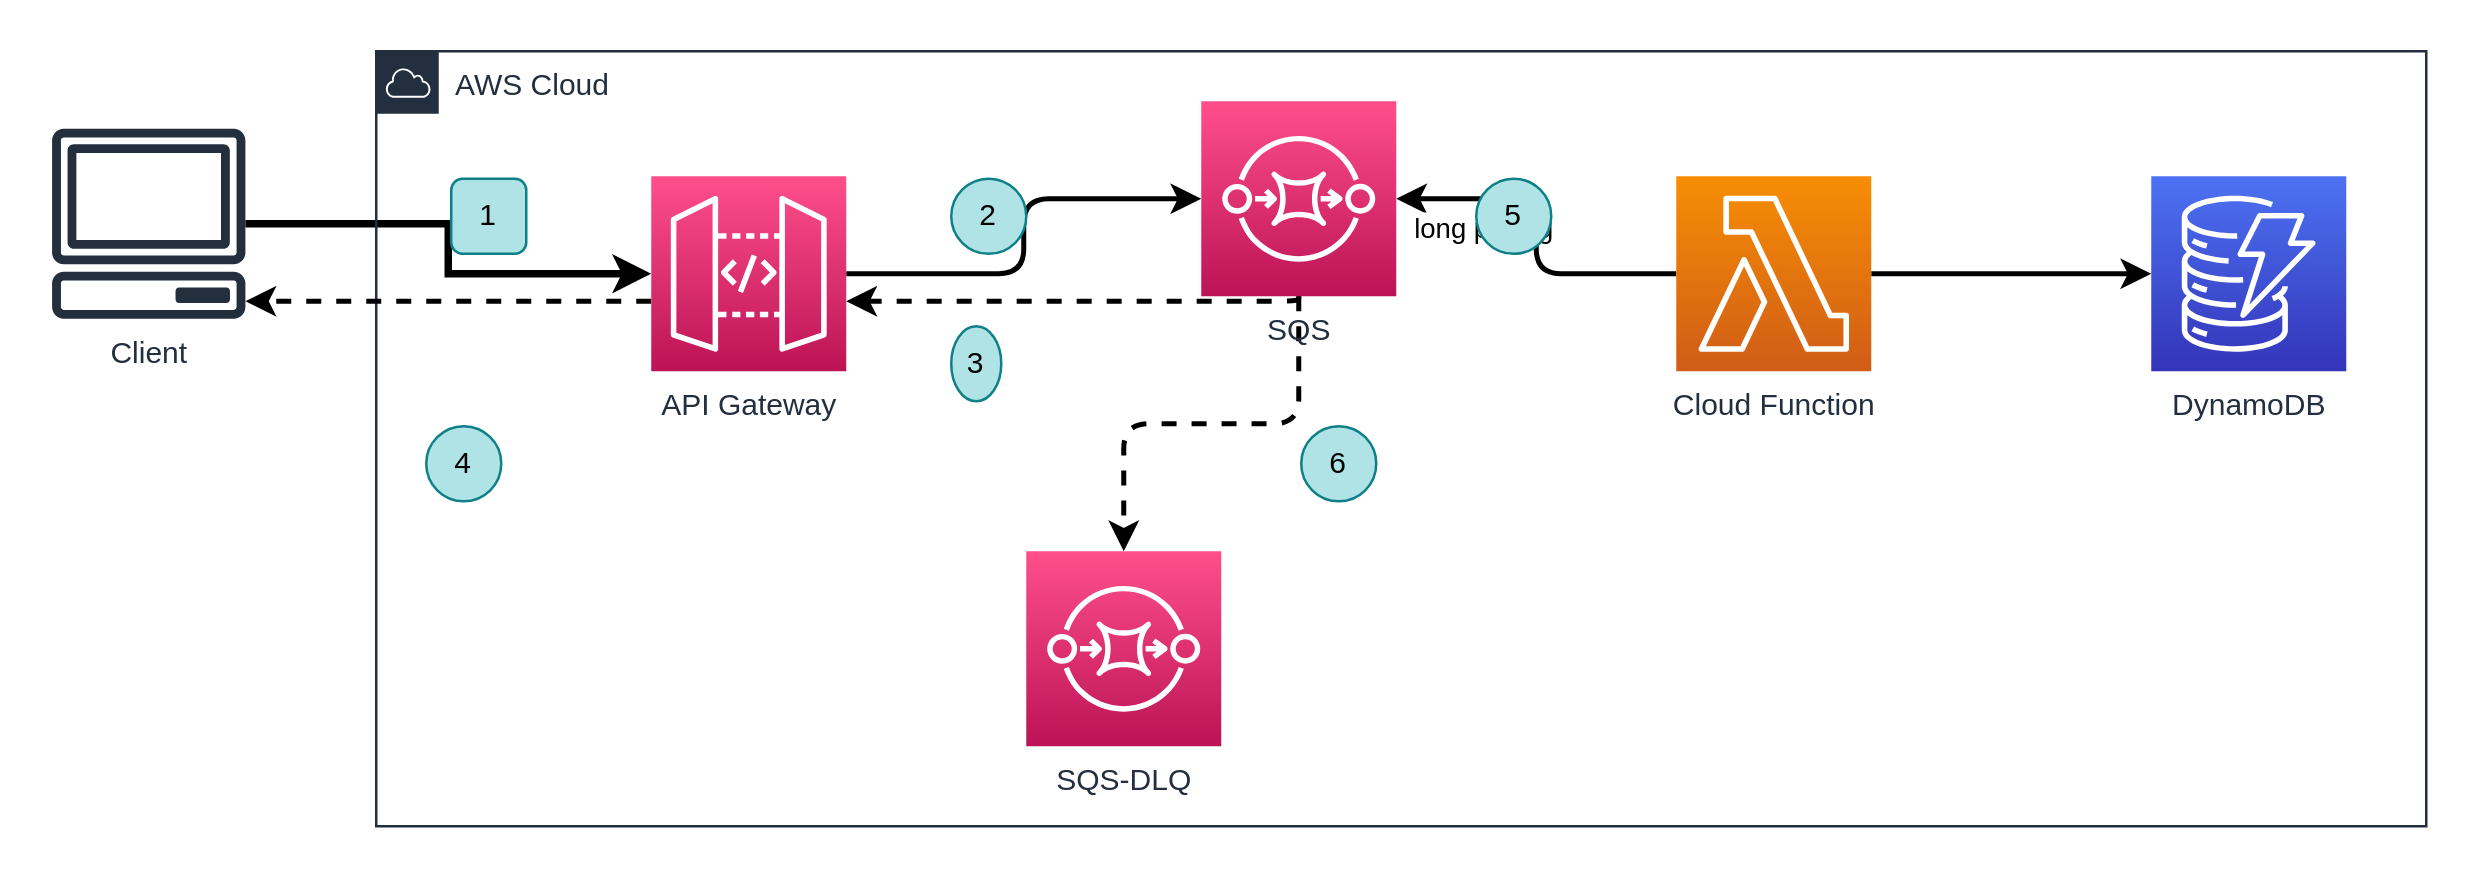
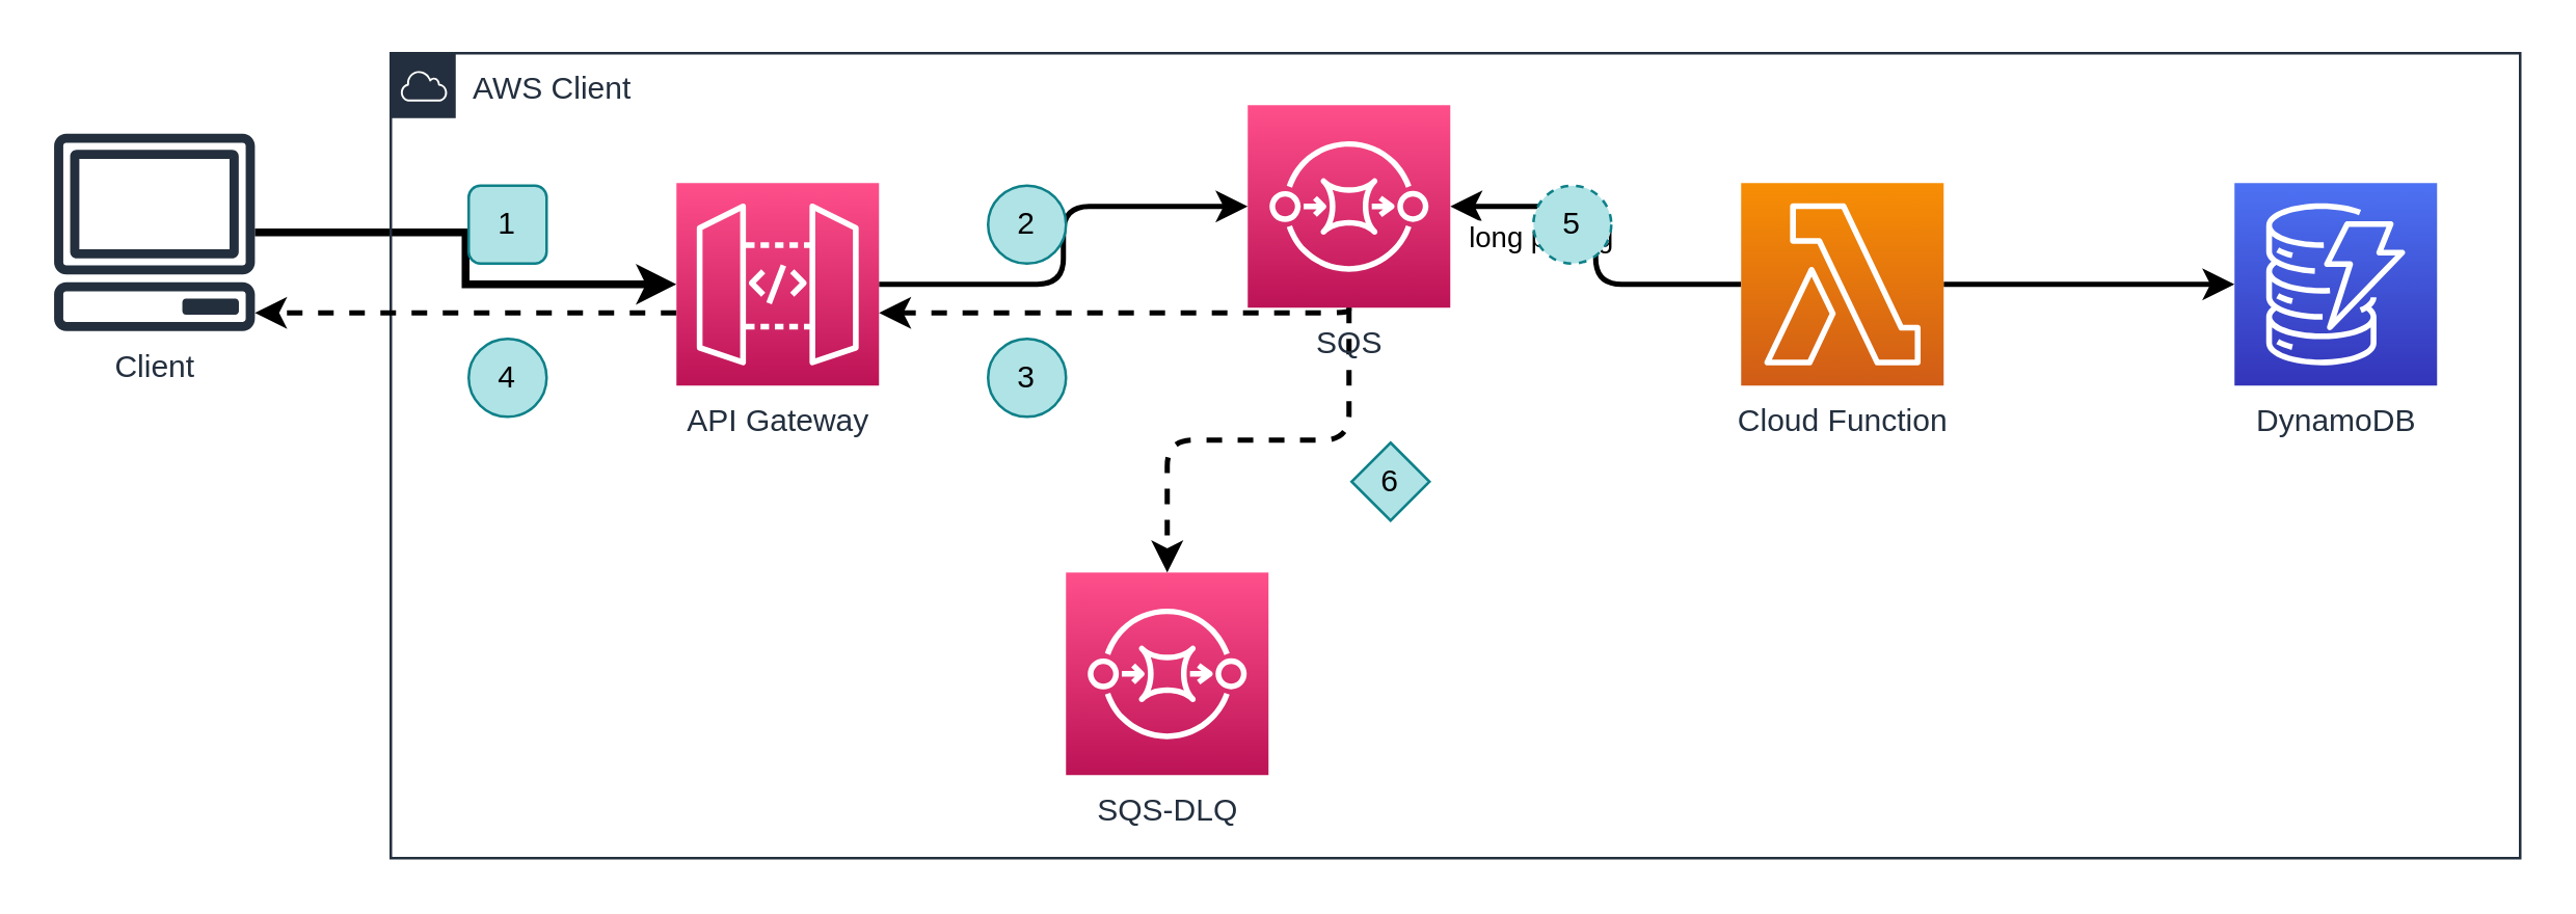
  <mxCell id="0" />
  <mxCell id="1" parent="0" />
  <mxCell id="2" style="edgeStyle=orthogonalEdgeStyle;rounded=0;orthogonalLoop=1;jettySize=auto;html=1;strokeWidth=3;" parent="1" source="3" target="7" edge="1"><mxGeometry relative="1" as="geometry" /></mxCell>
  <mxCell id="3" value="Client" style="sketch=0;outlineConnect=0;fontColor=#232F3E;gradientColor=none;fillColor=#232F3D;strokeColor=none;dashed=0;verticalLabelPosition=bottom;verticalAlign=top;align=center;html=1;fontSize=12;fontStyle=0;aspect=fixed;pointerEvents=1;shape=mxgraph.aws4.client;" parent="1" vertex="1"><mxGeometry x="20" y="51" width="78" height="76" as="geometry" /></mxCell>
- <mxCell id="4" value="AWS Cloud" style="points=[[0,0],[0.25,0],[0.5,0],[0.75,0],[1,0],[1,0.25],[1,0.5],[1,0.75],[1,1],[0.75,1],[0.5,1],[0.25,1],[0,1],[0,0.75],[0,0.5],[0,0.25]];outlineConnect=0;gradientColor=none;html=1;whiteSpace=wrap;fontSize=12;fontStyle=0;shape=mxgraph.aws4.group;grIcon=mxgraph.aws4.group_aws_cloud;strokeColor=#232F3E;fillColor=none;verticalAlign=top;align=left;spacingLeft=30;fontColor=#232F3E;dashed=0;" parent="1" vertex="1"><mxGeometry x="150" y="20" width="820" height="310" as="geometry" /></mxCell>
+ <mxCell id="4" value="AWS Client" style="points=[[0,0],[0.25,0],[0.5,0],[0.75,0],[1,0],[1,0.25],[1,0.5],[1,0.75],[1,1],[0.75,1],[0.5,1],[0.25,1],[0,1],[0,0.75],[0,0.5],[0,0.25]];outlineConnect=0;gradientColor=none;html=1;whiteSpace=wrap;fontSize=12;fontStyle=0;shape=mxgraph.aws4.group;grIcon=mxgraph.aws4.group_aws_cloud;strokeColor=#232F3E;fillColor=none;verticalAlign=top;align=left;spacingLeft=30;fontColor=#232F3E;dashed=0;" parent="1" vertex="1"><mxGeometry x="150" y="20" width="820" height="310" as="geometry" /></mxCell>
  <mxCell id="5" style="edgeStyle=orthogonalEdgeStyle;rounded=1;orthogonalLoop=1;jettySize=auto;html=1;startArrow=none;startFill=0;strokeWidth=2;" edge="1" parent="1" source="7" target="13"><mxGeometry relative="1" as="geometry" /></mxCell>
  <mxCell id="6" style="edgeStyle=orthogonalEdgeStyle;rounded=1;orthogonalLoop=1;jettySize=auto;html=1;dashed=1;startArrow=none;startFill=0;strokeWidth=2;" edge="1" parent="1" source="7" target="3"><mxGeometry relative="1" as="geometry"><Array as="points"><mxPoint x="200" y="120" /><mxPoint x="200" y="120" /></Array></mxGeometry></mxCell>
  <mxCell id="7" value="API Gateway" style="sketch=0;points=[[0,0,0],[0.25,0,0],[0.5,0,0],[0.75,0,0],[1,0,0],[0,1,0],[0.25,1,0],[0.5,1,0],[0.75,1,0],[1,1,0],[0,0.25,0],[0,0.5,0],[0,0.75,0],[1,0.25,0],[1,0.5,0],[1,0.75,0]];outlineConnect=0;fontColor=#232F3E;gradientColor=#FF4F8B;gradientDirection=north;fillColor=#BC1356;strokeColor=#ffffff;dashed=0;verticalLabelPosition=bottom;verticalAlign=top;align=center;html=1;fontSize=12;fontStyle=0;aspect=fixed;shape=mxgraph.aws4.resourceIcon;resIcon=mxgraph.aws4.api_gateway;" parent="1" vertex="1"><mxGeometry x="260" y="70" width="78" height="78" as="geometry" /></mxCell>
  <mxCell id="8" value="long polling" style="edgeStyle=orthogonalEdgeStyle;rounded=1;orthogonalLoop=1;jettySize=auto;html=1;startArrow=none;startFill=0;strokeWidth=2;" edge="1" parent="1" source="10" target="13"><mxGeometry x="0.046" y="21" relative="1" as="geometry"><mxPoint as="offset" /></mxGeometry></mxCell>
  <mxCell id="9" style="edgeStyle=orthogonalEdgeStyle;rounded=1;orthogonalLoop=1;jettySize=auto;html=1;startArrow=none;startFill=0;strokeWidth=2;" edge="1" parent="1" source="10" target="19"><mxGeometry relative="1" as="geometry" /></mxCell>
  <mxCell id="10" value="Cloud Function" style="sketch=0;points=[[0,0,0],[0.25,0,0],[0.5,0,0],[0.75,0,0],[1,0,0],[0,1,0],[0.25,1,0],[0.5,1,0],[0.75,1,0],[1,1,0],[0,0.25,0],[0,0.5,0],[0,0.75,0],[1,0.25,0],[1,0.5,0],[1,0.75,0]];outlineConnect=0;fontColor=#232F3E;gradientColor=#F78E04;gradientDirection=north;fillColor=#D05C17;strokeColor=#ffffff;dashed=0;verticalLabelPosition=bottom;verticalAlign=top;align=center;html=1;fontSize=12;fontStyle=0;aspect=fixed;shape=mxgraph.aws4.resourceIcon;resIcon=mxgraph.aws4.lambda;" parent="1" vertex="1"><mxGeometry x="670" y="70" width="78" height="78" as="geometry" /></mxCell>
  <mxCell id="11" style="edgeStyle=orthogonalEdgeStyle;rounded=1;orthogonalLoop=1;jettySize=auto;html=1;startArrow=none;startFill=0;strokeWidth=2;dashed=1;" edge="1" parent="1" source="13" target="7"><mxGeometry relative="1" as="geometry"><Array as="points"><mxPoint x="390" y="120" /><mxPoint x="390" y="120" /></Array></mxGeometry></mxCell>
  <mxCell id="12" style="edgeStyle=orthogonalEdgeStyle;rounded=1;orthogonalLoop=1;jettySize=auto;html=1;entryX=0.5;entryY=0;entryDx=0;entryDy=0;entryPerimeter=0;startArrow=none;startFill=0;strokeWidth=2;dashed=1;" edge="1" parent="1" source="13" target="20"><mxGeometry relative="1" as="geometry" /></mxCell>
  <mxCell id="13" value="SQS" style="sketch=0;points=[[0,0,0],[0.25,0,0],[0.5,0,0],[0.75,0,0],[1,0,0],[0,1,0],[0.25,1,0],[0.5,1,0],[0.75,1,0],[1,1,0],[0,0.25,0],[0,0.5,0],[0,0.75,0],[1,0.25,0],[1,0.5,0],[1,0.75,0]];outlineConnect=0;fontColor=#232F3E;gradientColor=#FF4F8B;gradientDirection=north;fillColor=#BC1356;strokeColor=#ffffff;dashed=0;verticalLabelPosition=bottom;verticalAlign=top;align=center;html=1;fontSize=12;fontStyle=0;aspect=fixed;shape=mxgraph.aws4.resourceIcon;resIcon=mxgraph.aws4.sqs;" vertex="1" parent="1"><mxGeometry x="480" y="40" width="78" height="78" as="geometry" /></mxCell>
  <mxCell id="14" value="1" style="whiteSpace=wrap;html=1;aspect=fixed;fillColor=#b0e3e6;strokeColor=#0e8088;rounded=1;" vertex="1" parent="1"><mxGeometry x="180" y="71" width="30" height="30" as="geometry" /></mxCell>
  <mxCell id="15" value="2" style="ellipse;whiteSpace=wrap;html=1;aspect=fixed;fillColor=#b0e3e6;strokeColor=#0e8088;" vertex="1" parent="1"><mxGeometry x="380" y="71" width="30" height="30" as="geometry" /></mxCell>
- <mxCell id="16" value="3" style="ellipse;whiteSpace=wrap;html=1;aspect=fixed;fillColor=#b0e3e6;strokeColor=#0e8088;" vertex="1" parent="1"><mxGeometry x="380" y="130" width="20" height="30" as="geometry" /></mxCell>
- <mxCell id="17" value="4" style="ellipse;whiteSpace=wrap;html=1;aspect=fixed;fillColor=#b0e3e6;strokeColor=#0e8088;" vertex="1" parent="1"><mxGeometry x="170" y="170" width="30" height="30" as="geometry" /></mxCell>
- <mxCell id="18" value="5" style="ellipse;whiteSpace=wrap;html=1;aspect=fixed;fillColor=#b0e3e6;strokeColor=#0e8088;" vertex="1" parent="1"><mxGeometry x="590" y="71" width="30" height="30" as="geometry" /></mxCell>
+ <mxCell id="16" value="3" style="ellipse;whiteSpace=wrap;html=1;aspect=fixed;fillColor=#b0e3e6;strokeColor=#0e8088;" vertex="1" parent="1"><mxGeometry x="380" y="130" width="30" height="30" as="geometry" /></mxCell>
+ <mxCell id="17" value="4" style="ellipse;whiteSpace=wrap;html=1;aspect=fixed;fillColor=#b0e3e6;strokeColor=#0e8088;" vertex="1" parent="1"><mxGeometry x="180" y="130" width="30" height="30" as="geometry" /></mxCell>
+ <mxCell id="18" value="5" style="ellipse;whiteSpace=wrap;html=1;aspect=fixed;fillColor=#b0e3e6;strokeColor=#0e8088;dashed=1;" vertex="1" parent="1"><mxGeometry x="590" y="71" width="30" height="30" as="geometry" /></mxCell>
  <mxCell id="19" value="DynamoDB" style="sketch=0;points=[[0,0,0],[0.25,0,0],[0.5,0,0],[0.75,0,0],[1,0,0],[0,1,0],[0.25,1,0],[0.5,1,0],[0.75,1,0],[1,1,0],[0,0.25,0],[0,0.5,0],[0,0.75,0],[1,0.25,0],[1,0.5,0],[1,0.75,0]];outlineConnect=0;fontColor=#232F3E;gradientColor=#4D72F3;gradientDirection=north;fillColor=#3334B9;strokeColor=#ffffff;dashed=0;verticalLabelPosition=bottom;verticalAlign=top;align=center;html=1;fontSize=12;fontStyle=0;aspect=fixed;shape=mxgraph.aws4.resourceIcon;resIcon=mxgraph.aws4.dynamodb;" vertex="1" parent="1"><mxGeometry x="860" y="70" width="78" height="78" as="geometry" /></mxCell>
  <mxCell id="20" value="SQS-DLQ" style="sketch=0;points=[[0,0,0],[0.25,0,0],[0.5,0,0],[0.75,0,0],[1,0,0],[0,1,0],[0.25,1,0],[0.5,1,0],[0.75,1,0],[1,1,0],[0,0.25,0],[0,0.5,0],[0,0.75,0],[1,0.25,0],[1,0.5,0],[1,0.75,0]];outlineConnect=0;fontColor=#232F3E;gradientColor=#FF4F8B;gradientDirection=north;fillColor=#BC1356;strokeColor=#ffffff;dashed=0;verticalLabelPosition=bottom;verticalAlign=top;align=center;html=1;fontSize=12;fontStyle=0;aspect=fixed;shape=mxgraph.aws4.resourceIcon;resIcon=mxgraph.aws4.sqs;" vertex="1" parent="1"><mxGeometry x="410" y="220" width="78" height="78" as="geometry" /></mxCell>
- <mxCell id="21" value="6" style="ellipse;whiteSpace=wrap;html=1;aspect=fixed;fillColor=#b0e3e6;strokeColor=#0e8088;" vertex="1" parent="1"><mxGeometry x="520" y="170" width="30" height="30" as="geometry" /></mxCell>
+ <mxCell id="21" value="6" style="rhombus;whiteSpace=wrap;html=1;aspect=fixed;fillColor=#b0e3e6;strokeColor=#0e8088;" vertex="1" parent="1"><mxGeometry x="520" y="170" width="30" height="30" as="geometry" /></mxCell>
